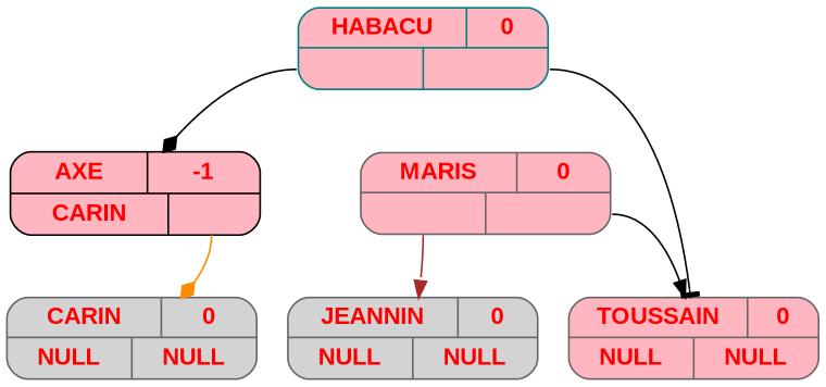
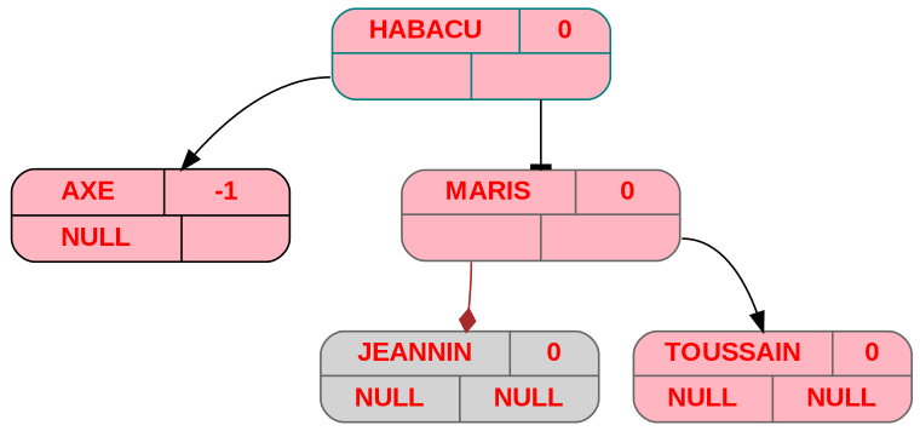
  digraph {
    node [color=gray40 fillcolor=lightpink fontcolor=red fontname="Arial bold" fontsize=14 shape=record style="rounded, filled,filled"]
    edge [arrowhead=normal color=black tailport=d]
    n1 [color=teal label="{{<c> HABACU | <b> 0} | { <g> | <d>}}" width=2]
-   n2 [color=black label="{{<c> AXE | <b> -1} | { <g> CARIN | <d> }}" width=2]
+   n2 [color=black label="{{<c> AXE | <b> -1} | { <g> NULL | <d> }}" width=2]
    n3 [label="{{<c> MARIS | <b> 0} | { <g> | <d>}}" width=2]
-   n4 [fillcolor=lightgrey label="{{<c> CARIN | <b> 0} | { <g> NULL | <d> NULL}}" width=2]
    n5 [fillcolor=lightgrey label="{{<c> JEANNIN | <b> 0} | { <g> NULL | <d> NULL}}" width=2]
    n6 [label="{{<c> TOUSSAIN | <b> 0} | { <g> NULL | <d> NULL}}" width=2]
-   n1 -> n2 [arrowhead=diamond tailport=g]
-   n1 -> n6 [arrowhead=tee]
-   n2 -> n4 [arrowhead=diamond color=darkorange]
-   n3 -> n5 [color=brown tailport=g]
+   n1 -> n2 [tailport=g]
+   n1 -> n3 [arrowhead=tee]
+   n3 -> n5 [arrowhead=diamond color=brown tailport=g]
    n3 -> n6
  }
